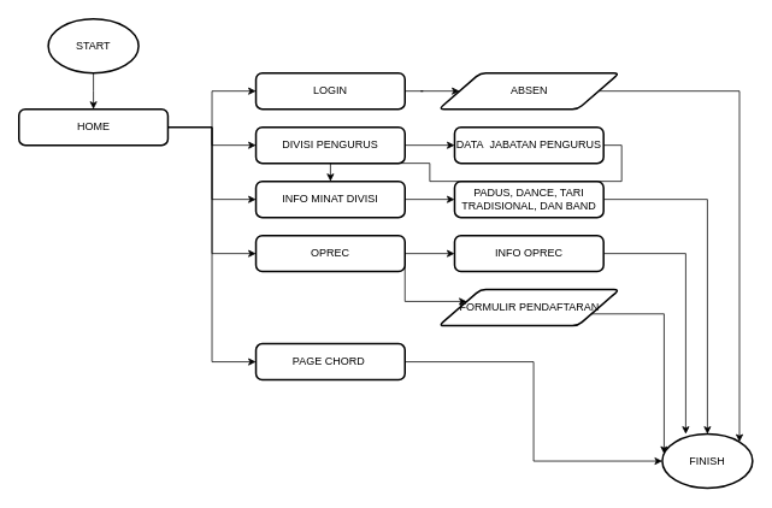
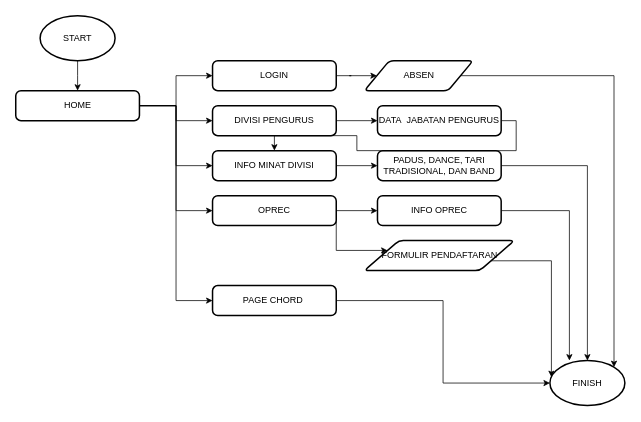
  <mxCell id="0" />
  <mxCell id="1" parent="0" />
  <mxCell id="2" style="edgeStyle=orthogonalEdgeStyle;rounded=0;orthogonalLoop=1;jettySize=auto;html=1;exitX=0.5;exitY=1;exitDx=0;exitDy=0;exitPerimeter=0;" parent="1" source="3" edge="1"><mxGeometry relative="1" as="geometry"><mxPoint x="103" y="120" as="targetPoint" /></mxGeometry></mxCell>
  <mxCell id="3" value="START" style="strokeWidth=2;html=1;shape=mxgraph.flowchart.start_1;whiteSpace=wrap;" parent="1" vertex="1"><mxGeometry x="53" y="20" width="100" height="60" as="geometry" /></mxCell>
  <mxCell id="4" style="edgeStyle=orthogonalEdgeStyle;rounded=0;orthogonalLoop=1;jettySize=auto;html=1;exitX=1;exitY=0.5;exitDx=0;exitDy=0;entryX=0;entryY=0.5;entryDx=0;entryDy=0;" edge="1" parent="1" source="9" target="18"><mxGeometry relative="1" as="geometry" /></mxCell>
  <mxCell id="5" style="edgeStyle=orthogonalEdgeStyle;rounded=0;orthogonalLoop=1;jettySize=auto;html=1;exitX=1;exitY=0.5;exitDx=0;exitDy=0;entryX=0;entryY=0.5;entryDx=0;entryDy=0;" edge="1" parent="1" source="9" target="16"><mxGeometry relative="1" as="geometry" /></mxCell>
  <mxCell id="6" style="edgeStyle=orthogonalEdgeStyle;rounded=0;orthogonalLoop=1;jettySize=auto;html=1;exitX=1;exitY=0.5;exitDx=0;exitDy=0;entryX=0;entryY=0.5;entryDx=0;entryDy=0;" edge="1" parent="1" source="9" target="14"><mxGeometry relative="1" as="geometry" /></mxCell>
  <mxCell id="7" style="edgeStyle=orthogonalEdgeStyle;rounded=0;orthogonalLoop=1;jettySize=auto;html=1;exitX=1;exitY=0.5;exitDx=0;exitDy=0;entryX=0;entryY=0.5;entryDx=0;entryDy=0;" edge="1" parent="1" source="9" target="12"><mxGeometry relative="1" as="geometry" /></mxCell>
  <mxCell id="8" style="edgeStyle=orthogonalEdgeStyle;rounded=0;orthogonalLoop=1;jettySize=auto;html=1;exitX=1;exitY=0.5;exitDx=0;exitDy=0;entryX=0;entryY=0.5;entryDx=0;entryDy=0;" edge="1" parent="1" source="9" target="20"><mxGeometry relative="1" as="geometry" /></mxCell>
  <mxCell id="9" value="HOME" style="rounded=1;whiteSpace=wrap;html=1;absoluteArcSize=1;arcSize=14;strokeWidth=2;" parent="1" vertex="1"><mxGeometry x="20.5" y="120" width="165" height="40" as="geometry" /></mxCell>
  <mxCell id="10" style="edgeStyle=orthogonalEdgeStyle;rounded=0;orthogonalLoop=1;jettySize=auto;html=1;exitX=1;exitY=0.5;exitDx=0;exitDy=0;entryX=0;entryY=0.5;entryDx=0;entryDy=0;" edge="1" parent="1" source="12" target="22"><mxGeometry relative="1" as="geometry" /></mxCell>
  <mxCell id="11" style="edgeStyle=orthogonalEdgeStyle;rounded=0;orthogonalLoop=1;jettySize=auto;html=1;exitX=1;exitY=0.5;exitDx=0;exitDy=0;entryX=0;entryY=0.25;entryDx=0;entryDy=0;" edge="1" parent="1" source="12" target="28"><mxGeometry relative="1" as="geometry"><Array as="points"><mxPoint x="448" y="333" /></Array></mxGeometry></mxCell>
  <mxCell id="12" value="OPREC" style="rounded=1;whiteSpace=wrap;html=1;absoluteArcSize=1;arcSize=14;strokeWidth=2;" vertex="1" parent="1"><mxGeometry x="283" y="260" width="165" height="40" as="geometry" /></mxCell>
  <mxCell id="13" style="edgeStyle=orthogonalEdgeStyle;rounded=0;orthogonalLoop=1;jettySize=auto;html=1;exitX=1;exitY=0.5;exitDx=0;exitDy=0;" edge="1" parent="1" source="14" target="24"><mxGeometry relative="1" as="geometry" /></mxCell>
  <mxCell id="14" value="INFO MINAT DIVISI" style="rounded=1;whiteSpace=wrap;html=1;absoluteArcSize=1;arcSize=14;strokeWidth=2;" vertex="1" parent="1"><mxGeometry x="283" y="200" width="165" height="40" as="geometry" /></mxCell>
  <mxCell id="15" style="edgeStyle=orthogonalEdgeStyle;rounded=0;orthogonalLoop=1;jettySize=auto;html=1;exitX=1;exitY=0.5;exitDx=0;exitDy=0;entryX=0;entryY=0.5;entryDx=0;entryDy=0;" edge="1" parent="1" source="16" target="26"><mxGeometry relative="1" as="geometry" /></mxCell>
  <mxCell id="16" value="DIVISI PENGURUS" style="rounded=1;whiteSpace=wrap;html=1;absoluteArcSize=1;arcSize=14;strokeWidth=2;" vertex="1" parent="1"><mxGeometry x="283" y="140" width="165" height="40" as="geometry" /></mxCell>
  <mxCell id="17" style="edgeStyle=orthogonalEdgeStyle;rounded=0;orthogonalLoop=1;jettySize=auto;html=1;exitX=1;exitY=0.5;exitDx=0;exitDy=0;entryX=0;entryY=0.5;entryDx=0;entryDy=0;" edge="1" parent="1" source="18" target="31"><mxGeometry relative="1" as="geometry" /></mxCell>
  <mxCell id="18" value="LOGIN" style="rounded=1;whiteSpace=wrap;html=1;absoluteArcSize=1;arcSize=14;strokeWidth=2;" vertex="1" parent="1"><mxGeometry x="283" y="80" width="165" height="40" as="geometry" /></mxCell>
  <mxCell id="19" style="edgeStyle=orthogonalEdgeStyle;rounded=0;orthogonalLoop=1;jettySize=auto;html=1;exitX=1;exitY=0.5;exitDx=0;exitDy=0;entryX=0;entryY=0.5;entryDx=0;entryDy=0;entryPerimeter=0;" edge="1" parent="1" source="20" target="29"><mxGeometry relative="1" as="geometry" /></mxCell>
  <mxCell id="20" value="PAGE CHORD&amp;nbsp;" style="rounded=1;whiteSpace=wrap;html=1;absoluteArcSize=1;arcSize=14;strokeWidth=2;" vertex="1" parent="1"><mxGeometry x="283" y="380" width="165" height="40" as="geometry" /></mxCell>
  <mxCell id="21" style="edgeStyle=orthogonalEdgeStyle;rounded=0;orthogonalLoop=1;jettySize=auto;html=1;exitX=1;exitY=0.5;exitDx=0;exitDy=0;entryX=0.26;entryY=0;entryDx=0;entryDy=0;entryPerimeter=0;" edge="1" parent="1" source="22" target="29"><mxGeometry relative="1" as="geometry" /></mxCell>
  <mxCell id="22" value="INFO OPREC" style="rounded=1;whiteSpace=wrap;html=1;absoluteArcSize=1;arcSize=14;strokeWidth=2;" vertex="1" parent="1"><mxGeometry x="503" y="260" width="165" height="40" as="geometry" /></mxCell>
  <mxCell id="23" style="edgeStyle=orthogonalEdgeStyle;rounded=0;orthogonalLoop=1;jettySize=auto;html=1;exitX=1;exitY=0.5;exitDx=0;exitDy=0;entryX=0.5;entryY=0;entryDx=0;entryDy=0;entryPerimeter=0;" edge="1" parent="1" source="24" target="29"><mxGeometry relative="1" as="geometry" /></mxCell>
  <mxCell id="24" value="PADUS, DANCE, TARI TRADISIONAL, DAN BAND" style="rounded=1;whiteSpace=wrap;html=1;absoluteArcSize=1;arcSize=14;strokeWidth=2;" vertex="1" parent="1"><mxGeometry x="503" y="200" width="165" height="40" as="geometry" /></mxCell>
  <mxCell id="25" style="edgeStyle=orthogonalEdgeStyle;rounded=0;orthogonalLoop=1;jettySize=auto;html=1;exitX=1;exitY=0.5;exitDx=0;exitDy=0;" edge="1" parent="1" source="26" target="14"><mxGeometry relative="1" as="geometry" /></mxCell>
  <mxCell id="26" value="DATA&amp;nbsp; JABATAN PENGURUS" style="rounded=1;whiteSpace=wrap;html=1;absoluteArcSize=1;arcSize=14;strokeWidth=2;" vertex="1" parent="1"><mxGeometry x="503" y="140" width="165" height="40" as="geometry" /></mxCell>
  <mxCell id="27" style="edgeStyle=orthogonalEdgeStyle;rounded=0;orthogonalLoop=1;jettySize=auto;html=1;exitX=1;exitY=0.75;exitDx=0;exitDy=0;entryX=0.02;entryY=0.367;entryDx=0;entryDy=0;entryPerimeter=0;" edge="1" parent="1" source="28" target="29"><mxGeometry relative="1" as="geometry" /></mxCell>
  <mxCell id="28" value="FORMULIR PENDAFTARAN" style="shape=parallelogram;html=1;strokeWidth=2;perimeter=parallelogramPerimeter;whiteSpace=wrap;rounded=1;arcSize=12;size=0.23;" vertex="1" parent="1"><mxGeometry x="485.5" y="320" width="200" height="40" as="geometry" /></mxCell>
  <mxCell id="29" value="FINISH" style="strokeWidth=2;html=1;shape=mxgraph.flowchart.start_1;whiteSpace=wrap;" vertex="1" parent="1"><mxGeometry x="733" y="480" width="100" height="60" as="geometry" /></mxCell>
  <mxCell id="30" style="edgeStyle=orthogonalEdgeStyle;rounded=0;orthogonalLoop=1;jettySize=auto;html=1;exitX=1;exitY=0.5;exitDx=0;exitDy=0;entryX=0.855;entryY=0.145;entryDx=0;entryDy=0;entryPerimeter=0;" edge="1" parent="1" source="31" target="29"><mxGeometry relative="1" as="geometry" /></mxCell>
- <mxCell id="31" value="ABSEN" style="shape=parallelogram;html=1;strokeWidth=2;perimeter=parallelogramPerimeter;whiteSpace=wrap;rounded=1;arcSize=12;size=0.23;" vertex="1" parent="1"><mxGeometry x="485.5" y="80" width="200" height="40" as="geometry" /></mxCell>
+ <mxCell id="31" value="ABSEN" style="shape=parallelogram;html=1;strokeWidth=2;perimeter=parallelogramPerimeter;whiteSpace=wrap;rounded=1;arcSize=12;size=0.23;" vertex="1" parent="1"><mxGeometry x="485.5" y="80" width="145" height="40" as="geometry" /></mxCell>
